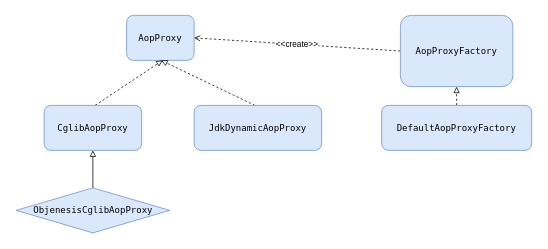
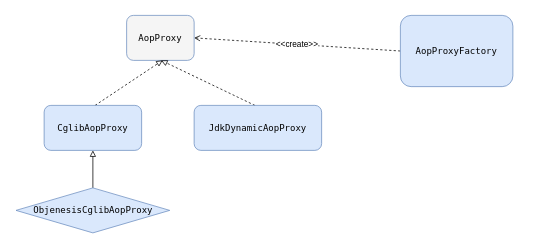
  <mxCell id="0" />
  <mxCell id="1" parent="0" />
- <mxCell id="2" value="&lt;pre&gt;AopProxy&lt;/pre&gt;" style="rounded=1;whiteSpace=wrap;html=1;fillColor=#dae8fc;strokeColor=#6c8ebf;" parent="1" vertex="1"><mxGeometry x="168" y="20" width="90" height="60" as="geometry" /></mxCell>
- <mxCell id="3" style="edgeStyle=orthogonalEdgeStyle;rounded=0;orthogonalLoop=1;jettySize=auto;html=1;exitX=0.5;exitY=0;exitDx=0;exitDy=0;entryX=0.5;entryY=1;entryDx=0;entryDy=0;endArrow=block;endFill=0;dashed=1;" parent="1" source="4" target="7" edge="1"><mxGeometry relative="1" as="geometry" /></mxCell>
- <mxCell id="4" value="&lt;pre&gt;&lt;pre&gt;DefaultAopProxyFactory&lt;/pre&gt;&lt;/pre&gt;" style="rounded=1;whiteSpace=wrap;html=1;fillColor=#dae8fc;strokeColor=#6c8ebf;" parent="1" vertex="1"><mxGeometry x="508" y="140" width="200" height="60" as="geometry" /></mxCell>
+ <mxCell id="2" value="&lt;pre&gt;AopProxy&lt;/pre&gt;" style="rounded=1;whiteSpace=wrap;html=1;fillColor=#f5f5f5;strokeColor=#6c8ebf;" parent="1" vertex="1"><mxGeometry x="168" y="20" width="90" height="60" as="geometry" /></mxCell>
  <mxCell id="5" style="edgeStyle=none;rounded=0;orthogonalLoop=1;jettySize=auto;html=1;exitX=0;exitY=0.5;exitDx=0;exitDy=0;entryX=1;entryY=0.5;entryDx=0;entryDy=0;endArrow=open;endFill=0;dashed=1;" parent="1" source="7" target="2" edge="1"><mxGeometry relative="1" as="geometry" /></mxCell>
  <mxCell id="6" value="&amp;lt;&amp;lt;create&amp;gt;&amp;gt;" style="edgeLabel;html=1;align=center;verticalAlign=middle;resizable=0;points=[];" parent="5" vertex="1" connectable="0"><mxGeometry x="0.011" y="1" relative="1" as="geometry"><mxPoint y="-2" as="offset" /></mxGeometry></mxCell>
  <mxCell id="7" value="&lt;pre&gt;AopProxyFactory&lt;/pre&gt;" style="rounded=1;whiteSpace=wrap;html=1;fillColor=#dae8fc;strokeColor=#6c8ebf;" parent="1" vertex="1"><mxGeometry x="533" y="20" width="150" height="95" as="geometry" /></mxCell>
  <mxCell id="8" style="rounded=0;orthogonalLoop=1;jettySize=auto;html=1;exitX=0.5;exitY=0;exitDx=0;exitDy=0;entryX=0.5;entryY=1;entryDx=0;entryDy=0;dashed=1;endArrow=block;endFill=0;" parent="1" edge="1"><mxGeometry relative="1" as="geometry"><mxPoint x="126" y="140" as="sourcePoint" /><mxPoint x="216" y="80" as="targetPoint" /></mxGeometry></mxCell>
  <mxCell id="9" value="&lt;pre&gt;&lt;pre&gt;CglibAopProxy&lt;/pre&gt;&lt;/pre&gt;" style="rounded=1;whiteSpace=wrap;html=1;fillColor=#dae8fc;strokeColor=#6c8ebf;" parent="1" vertex="1"><mxGeometry x="58" y="140" width="130" height="60" as="geometry" /></mxCell>
  <mxCell id="10" style="rounded=0;orthogonalLoop=1;jettySize=auto;html=1;exitX=0.5;exitY=0;exitDx=0;exitDy=0;dashed=1;endArrow=block;endFill=0;" parent="1" edge="1"><mxGeometry relative="1" as="geometry"><mxPoint x="214" y="80" as="targetPoint" /><mxPoint x="339" y="140" as="sourcePoint" /></mxGeometry></mxCell>
  <mxCell id="11" value="&lt;pre&gt;&lt;pre&gt;JdkDynamicAopProxy&lt;/pre&gt;&lt;/pre&gt;" style="rounded=1;whiteSpace=wrap;html=1;fillColor=#dae8fc;strokeColor=#6c8ebf;" parent="1" vertex="1"><mxGeometry x="258" y="140" width="170" height="60" as="geometry" /></mxCell>
  <mxCell id="12" style="edgeStyle=none;rounded=0;orthogonalLoop=1;jettySize=auto;html=1;exitX=0.5;exitY=0;exitDx=0;exitDy=0;entryX=0.5;entryY=1;entryDx=0;entryDy=0;endArrow=block;endFill=0;" parent="1" source="13" target="9" edge="1"><mxGeometry relative="1" as="geometry" /></mxCell>
  <mxCell id="13" value="&lt;pre&gt;&lt;pre&gt;ObjenesisCglibAopProxy&lt;/pre&gt;&lt;/pre&gt;" style="rhombus;whiteSpace=wrap;html=1;fillColor=#dae8fc;strokeColor=#6c8ebf;" parent="1" vertex="1"><mxGeometry x="20.5" y="250" width="205" height="60" as="geometry" /></mxCell>
